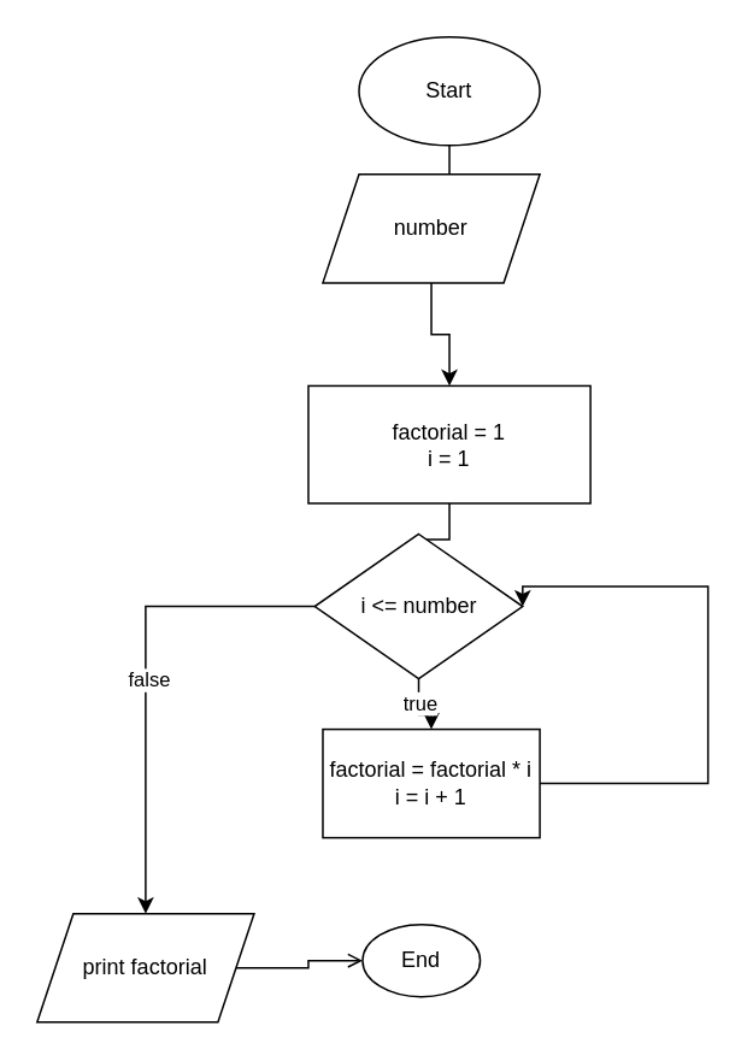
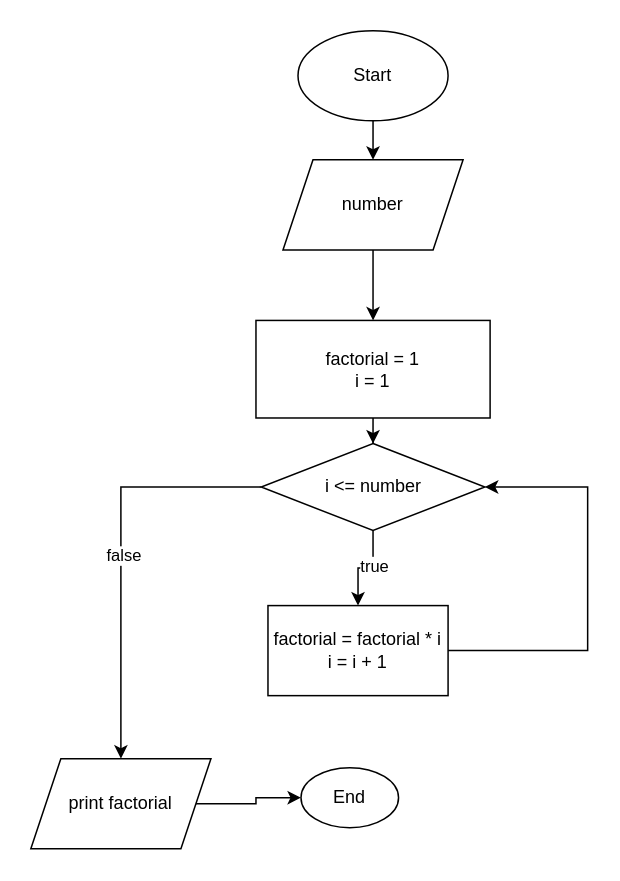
  <mxCell id="0" />
  <mxCell id="1" parent="0" />
  <mxCell id="2" value="" style="edgeStyle=orthogonalEdgeStyle;rounded=0;orthogonalLoop=1;jettySize=auto;html=1;" edge="1" parent="1" source="3" target="12"><mxGeometry relative="1" as="geometry" /></mxCell>
  <mxCell id="3" value="Start" style="ellipse;whiteSpace=wrap;html=1;" vertex="1" parent="1"><mxGeometry x="198" y="20" width="100" height="60" as="geometry" /></mxCell>
  <mxCell id="4" value="" style="edgeStyle=orthogonalEdgeStyle;rounded=0;orthogonalLoop=1;jettySize=auto;html=1;" edge="1" parent="1" source="5" target="10"><mxGeometry relative="1" as="geometry" /></mxCell>
  <mxCell id="5" value="factorial = 1&lt;br&gt;i = 1" style="rounded=0;whiteSpace=wrap;html=1;" vertex="1" parent="1"><mxGeometry x="170" y="213" width="156" height="65" as="geometry" /></mxCell>
  <mxCell id="6" value="" style="edgeStyle=orthogonalEdgeStyle;rounded=0;orthogonalLoop=1;jettySize=auto;html=1;" edge="1" parent="1" source="10" target="14"><mxGeometry relative="1" as="geometry" /></mxCell>
  <mxCell id="7" value="true" style="edgeLabel;html=1;align=center;verticalAlign=middle;resizable=0;points=[];" vertex="1" connectable="0" parent="6"><mxGeometry x="-0.24" relative="1" as="geometry"><mxPoint as="offset" /></mxGeometry></mxCell>
  <mxCell id="8" value="" style="edgeStyle=orthogonalEdgeStyle;rounded=0;orthogonalLoop=1;jettySize=auto;html=1;" edge="1" parent="1" source="10" target="16"><mxGeometry relative="1" as="geometry" /></mxCell>
  <mxCell id="9" value="false" style="edgeLabel;html=1;align=center;verticalAlign=middle;resizable=0;points=[];" vertex="1" connectable="0" parent="8"><mxGeometry x="0.016" y="1" relative="1" as="geometry"><mxPoint as="offset" /></mxGeometry></mxCell>
- <mxCell id="10" value="i &amp;lt;= number" style="rhombus;whiteSpace=wrap;html=1;rounded=0;" vertex="1" parent="1"><mxGeometry x="173.5" y="295" width="115" height="80" as="geometry" /></mxCell>
+ <mxCell id="10" value="i &amp;lt;= number" style="rhombus;whiteSpace=wrap;html=1;rounded=0;" vertex="1" parent="1"><mxGeometry x="173.5" y="295" width="149" height="58" as="geometry" /></mxCell>
  <mxCell id="11" value="" style="edgeStyle=orthogonalEdgeStyle;rounded=0;orthogonalLoop=1;jettySize=auto;html=1;" edge="1" parent="1" source="12" target="5"><mxGeometry relative="1" as="geometry" /></mxCell>
- <mxCell id="12" value="number" style="shape=parallelogram;perimeter=parallelogramPerimeter;whiteSpace=wrap;html=1;fixedSize=1;" vertex="1" parent="1"><mxGeometry x="178" y="96" width="120" height="60" as="geometry" /></mxCell>
+ <mxCell id="12" value="number" style="shape=parallelogram;perimeter=parallelogramPerimeter;whiteSpace=wrap;html=1;fixedSize=1;" vertex="1" parent="1"><mxGeometry x="188" y="106" width="120" height="60" as="geometry" /></mxCell>
  <mxCell id="13" style="edgeStyle=orthogonalEdgeStyle;rounded=0;orthogonalLoop=1;jettySize=auto;html=1;exitX=1;exitY=0.5;exitDx=0;exitDy=0;entryX=1;entryY=0.5;entryDx=0;entryDy=0;" edge="1" parent="1" source="14" target="10"><mxGeometry relative="1" as="geometry"><Array as="points"><mxPoint x="391" y="433" /><mxPoint x="391" y="324" /></Array></mxGeometry></mxCell>
  <mxCell id="14" value="factorial = factorial * i&lt;br&gt;i = i + 1" style="rounded=0;whiteSpace=wrap;html=1;" vertex="1" parent="1"><mxGeometry x="178" y="403" width="120" height="60" as="geometry" /></mxCell>
- <mxCell id="15" value="" style="edgeStyle=orthogonalEdgeStyle;rounded=0;orthogonalLoop=1;jettySize=auto;html=1;endArrow=open;" edge="1" parent="1" source="16" target="17"><mxGeometry relative="1" as="geometry" /></mxCell>
+ <mxCell id="15" value="" style="edgeStyle=orthogonalEdgeStyle;rounded=0;orthogonalLoop=1;jettySize=auto;html=1;" edge="1" parent="1" source="16" target="17"><mxGeometry relative="1" as="geometry" /></mxCell>
  <mxCell id="16" value="print factorial" style="shape=parallelogram;perimeter=parallelogramPerimeter;whiteSpace=wrap;html=1;fixedSize=1;rounded=0;" vertex="1" parent="1"><mxGeometry x="20" y="505" width="120" height="60" as="geometry" /></mxCell>
  <mxCell id="17" value="End" style="ellipse;whiteSpace=wrap;html=1;rounded=0;" vertex="1" parent="1"><mxGeometry x="200" y="511" width="65" height="40" as="geometry" /></mxCell>
